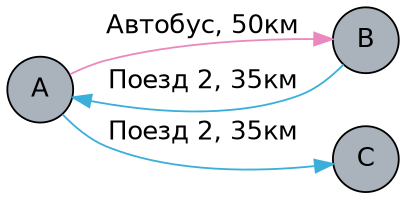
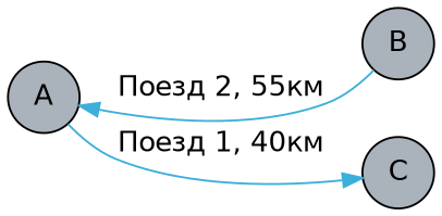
  digraph {
    fontname="DejaVu Sans"
    rankdir=LR
    node [fillcolor="#aab2bc" fontcolor="#000000" fontname="DejaVu Sans" shape=circle style=filled]
    edge [color="#3bafda" fontname="DejaVu Sans"]
    A
    B
    C
-   A -> B [color="#ea89bf" label="Автобус, 50км"]
-   A -> C [label="Поезд 2, 35км"]
-   B -> A [label="Поезд 2, 35км"]
+   A -> C [label="Поезд 1, 40км"]
+   B -> A [label="Поезд 2, 55км"]
  }
